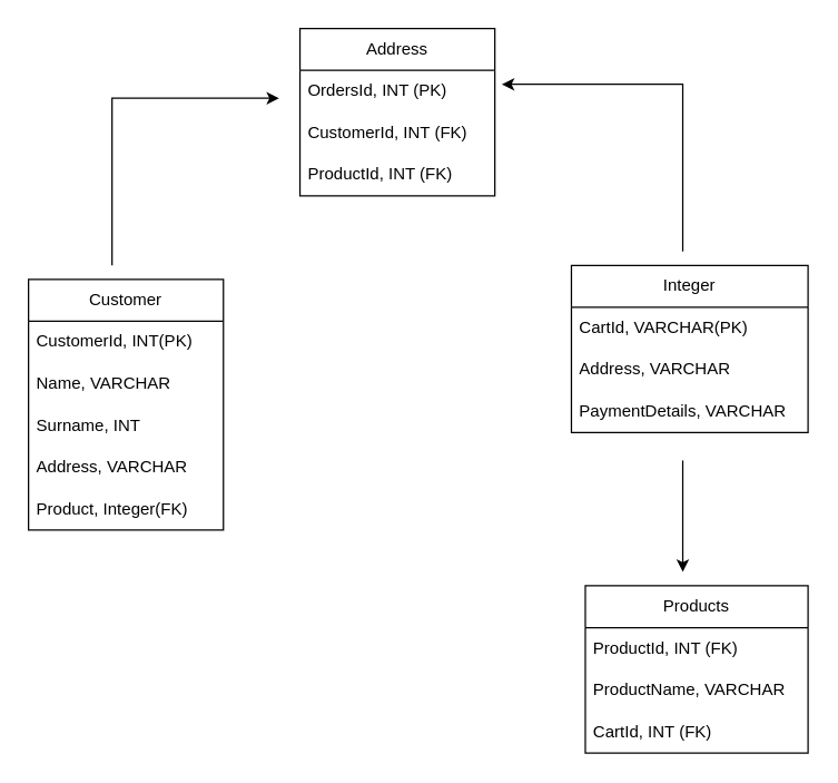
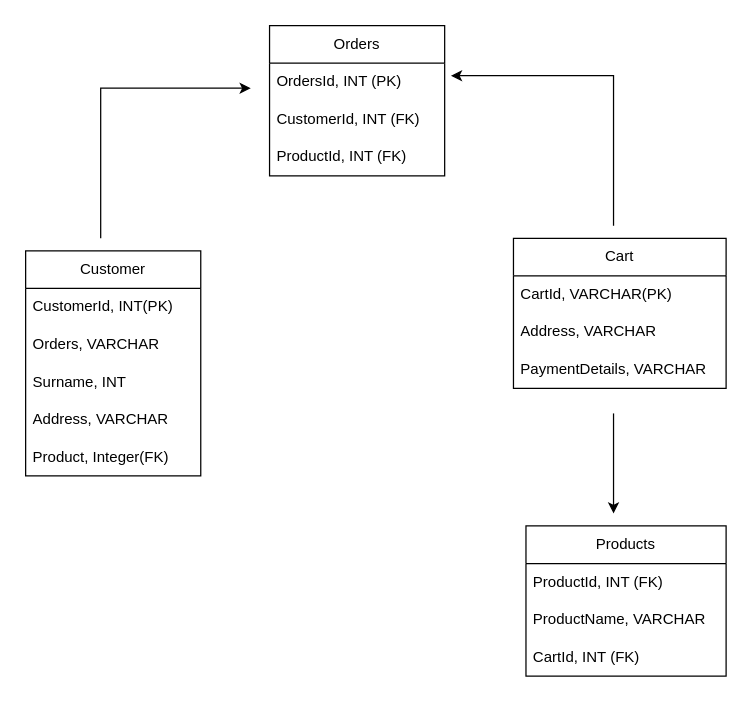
  <mxCell id="0" />
  <mxCell id="1" parent="0" />
  <mxCell id="2" value="Customer" style="swimlane;fontStyle=0;childLayout=stackLayout;horizontal=1;startSize=30;horizontalStack=0;resizeParent=1;resizeParentMax=0;resizeLast=0;collapsible=1;marginBottom=0;whiteSpace=wrap;html=1;" vertex="1" parent="1"><mxGeometry x="20" y="200" width="140" height="180" as="geometry" /></mxCell>
  <mxCell id="3" value="CustomerId, INT(PK)" style="text;strokeColor=none;fillColor=none;align=left;verticalAlign=middle;spacingLeft=4;spacingRight=4;overflow=hidden;points=[[0,0.5],[1,0.5]];portConstraint=eastwest;rotatable=0;whiteSpace=wrap;html=1;" vertex="1" parent="2"><mxGeometry y="30" width="140" height="30" as="geometry" /></mxCell>
- <mxCell id="4" value="Name, VARCHAR" style="text;strokeColor=none;fillColor=none;align=left;verticalAlign=middle;spacingLeft=4;spacingRight=4;overflow=hidden;points=[[0,0.5],[1,0.5]];portConstraint=eastwest;rotatable=0;whiteSpace=wrap;html=1;" vertex="1" parent="2"><mxGeometry y="60" width="140" height="30" as="geometry" /></mxCell>
+ <mxCell id="4" value="Orders, VARCHAR" style="text;strokeColor=none;fillColor=none;align=left;verticalAlign=middle;spacingLeft=4;spacingRight=4;overflow=hidden;points=[[0,0.5],[1,0.5]];portConstraint=eastwest;rotatable=0;whiteSpace=wrap;html=1;" vertex="1" parent="2"><mxGeometry y="60" width="140" height="30" as="geometry" /></mxCell>
  <mxCell id="5" value="Surname, INT" style="text;strokeColor=none;fillColor=none;align=left;verticalAlign=middle;spacingLeft=4;spacingRight=4;overflow=hidden;points=[[0,0.5],[1,0.5]];portConstraint=eastwest;rotatable=0;whiteSpace=wrap;html=1;" vertex="1" parent="2"><mxGeometry y="90" width="140" height="30" as="geometry" /></mxCell>
  <mxCell id="6" value="Address, VARCHAR" style="text;strokeColor=none;fillColor=none;align=left;verticalAlign=middle;spacingLeft=4;spacingRight=4;overflow=hidden;points=[[0,0.5],[1,0.5]];portConstraint=eastwest;rotatable=0;whiteSpace=wrap;html=1;" vertex="1" parent="2"><mxGeometry y="120" width="140" height="30" as="geometry" /></mxCell>
  <mxCell id="7" value="Product, Integer(FK)" style="text;strokeColor=none;fillColor=none;align=left;verticalAlign=middle;spacingLeft=4;spacingRight=4;overflow=hidden;points=[[0,0.5],[1,0.5]];portConstraint=eastwest;rotatable=0;whiteSpace=wrap;html=1;" vertex="1" parent="2"><mxGeometry y="150" width="140" height="30" as="geometry" /></mxCell>
- <mxCell id="8" value="Integer" style="swimlane;fontStyle=0;childLayout=stackLayout;horizontal=1;startSize=30;horizontalStack=0;resizeParent=1;resizeParentMax=0;resizeLast=0;collapsible=1;marginBottom=0;whiteSpace=wrap;html=1;" vertex="1" parent="1"><mxGeometry x="410" y="190" width="170" height="120" as="geometry" /></mxCell>
+ <mxCell id="8" value="Cart" style="swimlane;fontStyle=0;childLayout=stackLayout;horizontal=1;startSize=30;horizontalStack=0;resizeParent=1;resizeParentMax=0;resizeLast=0;collapsible=1;marginBottom=0;whiteSpace=wrap;html=1;" vertex="1" parent="1"><mxGeometry x="410" y="190" width="170" height="120" as="geometry" /></mxCell>
  <mxCell id="9" value="CartId, VARCHAR(PK)" style="text;strokeColor=none;fillColor=none;align=left;verticalAlign=middle;spacingLeft=4;spacingRight=4;overflow=hidden;points=[[0,0.5],[1,0.5]];portConstraint=eastwest;rotatable=0;whiteSpace=wrap;html=1;" vertex="1" parent="8"><mxGeometry y="30" width="170" height="30" as="geometry" /></mxCell>
  <mxCell id="10" value="Address, VARCHAR" style="text;strokeColor=none;fillColor=none;align=left;verticalAlign=middle;spacingLeft=4;spacingRight=4;overflow=hidden;points=[[0,0.5],[1,0.5]];portConstraint=eastwest;rotatable=0;whiteSpace=wrap;html=1;" vertex="1" parent="8"><mxGeometry y="60" width="170" height="30" as="geometry" /></mxCell>
  <mxCell id="11" value="PaymentDetails, VARCHAR" style="text;strokeColor=none;fillColor=none;align=left;verticalAlign=middle;spacingLeft=4;spacingRight=4;overflow=hidden;points=[[0,0.5],[1,0.5]];portConstraint=eastwest;rotatable=0;whiteSpace=wrap;html=1;" vertex="1" parent="8"><mxGeometry y="90" width="170" height="30" as="geometry" /></mxCell>
  <mxCell id="12" value="" style="endArrow=classic;html=1;rounded=0;" edge="1" parent="8"><mxGeometry width="50" height="50" relative="1" as="geometry"><mxPoint x="80" y="140" as="sourcePoint" /><mxPoint x="80" y="220" as="targetPoint" /></mxGeometry></mxCell>
- <mxCell id="13" value="Address" style="swimlane;fontStyle=0;childLayout=stackLayout;horizontal=1;startSize=30;horizontalStack=0;resizeParent=1;resizeParentMax=0;resizeLast=0;collapsible=1;marginBottom=0;whiteSpace=wrap;html=1;" vertex="1" parent="1"><mxGeometry x="215" y="20" width="140" height="120" as="geometry" /></mxCell>
+ <mxCell id="13" value="Orders" style="swimlane;fontStyle=0;childLayout=stackLayout;horizontal=1;startSize=30;horizontalStack=0;resizeParent=1;resizeParentMax=0;resizeLast=0;collapsible=1;marginBottom=0;whiteSpace=wrap;html=1;" vertex="1" parent="1"><mxGeometry x="215" y="20" width="140" height="120" as="geometry" /></mxCell>
  <mxCell id="14" value="OrdersId, INT (PK)" style="text;strokeColor=none;fillColor=none;align=left;verticalAlign=middle;spacingLeft=4;spacingRight=4;overflow=hidden;points=[[0,0.5],[1,0.5]];portConstraint=eastwest;rotatable=0;whiteSpace=wrap;html=1;" vertex="1" parent="13"><mxGeometry y="30" width="140" height="30" as="geometry" /></mxCell>
  <mxCell id="15" value="CustomerId, INT (FK)" style="text;strokeColor=none;fillColor=none;align=left;verticalAlign=middle;spacingLeft=4;spacingRight=4;overflow=hidden;points=[[0,0.5],[1,0.5]];portConstraint=eastwest;rotatable=0;whiteSpace=wrap;html=1;" vertex="1" parent="13"><mxGeometry y="60" width="140" height="30" as="geometry" /></mxCell>
  <mxCell id="16" value="ProductId, INT (FK)" style="text;strokeColor=none;fillColor=none;align=left;verticalAlign=middle;spacingLeft=4;spacingRight=4;overflow=hidden;points=[[0,0.5],[1,0.5]];portConstraint=eastwest;rotatable=0;whiteSpace=wrap;html=1;" vertex="1" parent="13"><mxGeometry y="90" width="140" height="30" as="geometry" /></mxCell>
  <mxCell id="17" value="Products" style="swimlane;fontStyle=0;childLayout=stackLayout;horizontal=1;startSize=30;horizontalStack=0;resizeParent=1;resizeParentMax=0;resizeLast=0;collapsible=1;marginBottom=0;whiteSpace=wrap;html=1;" vertex="1" parent="1"><mxGeometry x="420" y="420" width="160" height="120" as="geometry" /></mxCell>
  <mxCell id="18" value="ProductId, INT (FK)" style="text;strokeColor=none;fillColor=none;align=left;verticalAlign=middle;spacingLeft=4;spacingRight=4;overflow=hidden;points=[[0,0.5],[1,0.5]];portConstraint=eastwest;rotatable=0;whiteSpace=wrap;html=1;" vertex="1" parent="17"><mxGeometry y="30" width="160" height="30" as="geometry" /></mxCell>
  <mxCell id="19" value="ProductName, VARCHAR" style="text;strokeColor=none;fillColor=none;align=left;verticalAlign=middle;spacingLeft=4;spacingRight=4;overflow=hidden;points=[[0,0.5],[1,0.5]];portConstraint=eastwest;rotatable=0;whiteSpace=wrap;html=1;" vertex="1" parent="17"><mxGeometry y="60" width="160" height="30" as="geometry" /></mxCell>
  <mxCell id="20" value="CartId, INT (FK)" style="text;strokeColor=none;fillColor=none;align=left;verticalAlign=middle;spacingLeft=4;spacingRight=4;overflow=hidden;points=[[0,0.5],[1,0.5]];portConstraint=eastwest;rotatable=0;whiteSpace=wrap;html=1;" vertex="1" parent="17"><mxGeometry y="90" width="160" height="30" as="geometry" /></mxCell>
  <mxCell id="21" value="" style="endArrow=classic;html=1;rounded=0;" edge="1" parent="1"><mxGeometry width="50" height="50" relative="1" as="geometry"><mxPoint x="80" y="190" as="sourcePoint" /><mxPoint x="200" y="70" as="targetPoint" /><Array as="points"><mxPoint x="80" y="70" /></Array></mxGeometry></mxCell>
  <mxCell id="22" value="" style="endArrow=classic;html=1;rounded=0;" edge="1" parent="1"><mxGeometry width="50" height="50" relative="1" as="geometry"><mxPoint x="490" y="180" as="sourcePoint" /><mxPoint x="360" y="60" as="targetPoint" /><Array as="points"><mxPoint x="490" y="60" /></Array></mxGeometry></mxCell>
